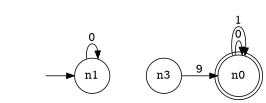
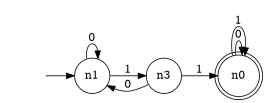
  digraph {
    rankdir=LR
    node [shape=circle]
    "" [shape=plaintext]
    n2 [label=n1]
    n3 [label=n3]
    n4 [label=n0 shape=doublecircle]
    "" -> n2
    n2 -> n2 [label=0]
-   n3 -> n4 [label=9]
+   n2 -> n3 [label=1]
+   n3 -> n2 [label=0]
+   n3 -> n4 [label=1]
    n4 -> n4 [label=0]
    n4 -> n4 [label=1]
  }
